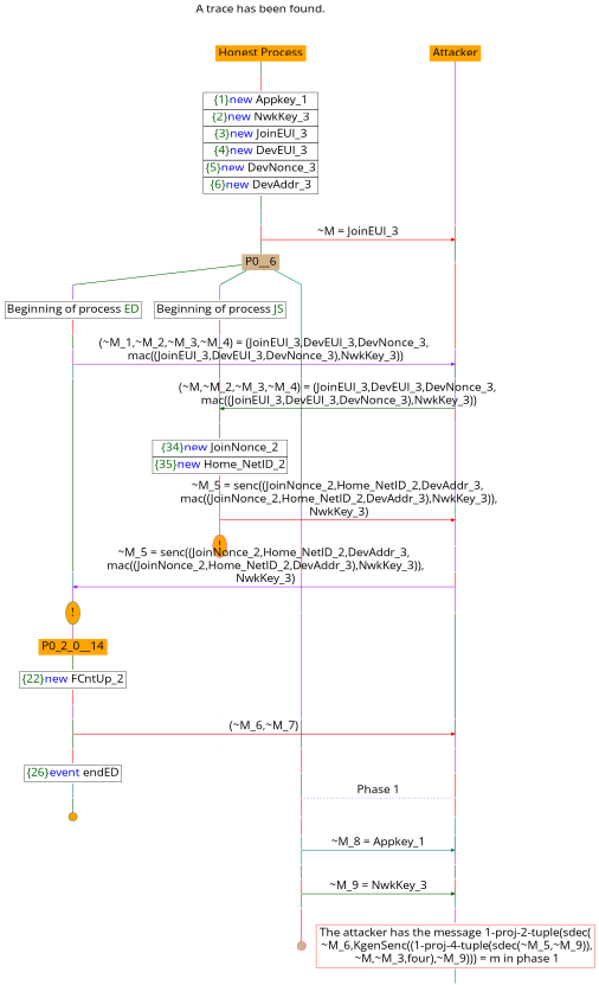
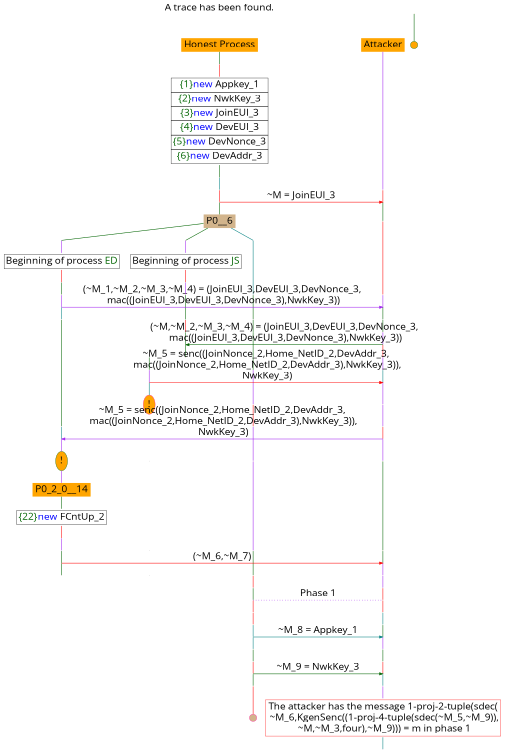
  digraph {
    fontname="Open Sans"
    ordering=out
    node [color=darkgreen fillcolor=orange fontname="Open Sans" fontsize=30 shape=point style=filled]
    edge [arrowhead=none color=darkgreen fontname="Open Sans" fontsize=30 penwidth=1.6 weight=100]
    n1 [height=0 label="Honest Process" shape=plaintext width=0]
    n2 [color=deeppink height=0 label=Attacker shape=plaintext width=0]
    P0__4 [fillcolor=tan height=0 width=0]
    P__1 [color=darkorange height=0 width=0]
    P0__5 [fillcolor=tan height=0 width=0]
    P__2 [height=0 width=0]
    P0__6 [color=deeppink fillcolor=tan fixedsize=false height=0 shape=none width=0]
    P__3 [fillcolor=tan height=0 width=0]
    P0_2__6 [height=0 width=0]
    P0_1__6 [color=darkorange fillcolor=tan height=0 width=0]
    P0_0__6 [color=deeppink height=0 width=0]
    P0_2__9 [color=darkorange fillcolor=tan height=0 width=0]
    P0_1__9 [color=darkorange height=0 width=0]
    P0_0__7 [color=deeppink height=0 width=0]
    P__4 [color=darkorange fillcolor=tan height=0 width=0]
    P0_2__10 [height=0 width=0]
    P__5 [color=darkorange height=0 width=0]
    P0_2__11 [color=darkorange fillcolor=tan height=0 width=0]
    P0_1__10 [fillcolor=tan height=0 width=0]
    P0_0__8 [color=deeppink height=0 width=0]
    P__6 [fillcolor=tan height=0 width=0]
    P0_1__11 [color=darkorange height=0 width=0]
    P0_0__9 [fillcolor=tan height=0 width=0]
    P__7 [color=deeppink height=0 width=0]
    P0_1__12 [color=deeppink height=0 width=0]
    P__8 [fillcolor=tan height=0 width=0]
    P0_1__13 [color=darkorange fillcolor=tan height=0 width=0]
    P0_0__10 [fillcolor=tan height=0 width=0]
    P__9 [color=deeppink height=0 width=0]
    P0_1__16 [color=darkorange fillcolor=tan height=0 width=0]
    P0_0__11 [height=0 width=0]
    P__10 [color=deeppink height=0 width=0]
    P0_1__17 [color=deeppink height=0 width=0]
    P__11 [height=0 width=0]
    n35 [color=deeppink height=0 label="!" shape=ellipse width=0]
    P0_0__12 [color=darkorange height=0 width=0]
    P__12 [color=darkorange height=0 width=0]
    P0_2__12 [color=deeppink height=0 width=0]
    P0_1__19 [height=0 style=invisible width=0 color="" fillcolor=""]
    P0_0__13 [fillcolor=tan height=0 width=0]
    P__13 [height=0 width=0]
    P0_2__13 [height=0 width=0]
    P__14 [color=darkorange height=0 width=0]
    n44 [height=0 label="!" shape=ellipse width=0]
    P0_1__20 [height=0 style=invisible width=0 color="" fillcolor=""]
    P0_0__14 [color=darkorange height=0 width=0]
    P__15 [color=darkorange fillcolor=tan height=0 width=0]
    P0_2_0__17 [fillcolor=tan height=0 width=0]
    P0_1__21 [height=0 style=invisible width=0 color="" fillcolor=""]
    P0_0__15 [color=deeppink height=0 width=0]
    P__16 [color=darkorange height=0 width=0]
    P0_2_0__18 [color=darkorange fillcolor=tan height=0 width=0]
    P__17 [color=darkorange fillcolor=tan height=0 width=0]
    P0_2_0__19 [color=deeppink fillcolor=tan height=0 width=0]
    P0_1__22 [height=0 style=invisible width=0 color="" fillcolor=""]
    P0_0__16 [color=darkorange fillcolor=tan height=0 width=0]
    P__18 [color=deeppink fillcolor=tan height=0 width=0]
    P0_0__17 [fillcolor=tan height=0 width=0]
    P__19 [height=0 width=0]
    P0_0__18 [height=0 width=0]
    P__20 [color=darkorange height=0 width=0]
    P0_0__20 [color=darkorange fillcolor=tan height=0 width=0]
    P__22 [height=0 width=0]
    P0_0__19 [color=darkorange fillcolor=tan height=0 width=0]
    P__21 [height=0 width=0]
    P0_0__21 [fillcolor=tan height=0 width=0]
    P__23 [height=0 width=0]
    P0_0__22 [color=darkorange fillcolor=tan height=0 width=0]
    P__24 [fillcolor=tan height=0 width=0]
    P0_0__23 [height=0 width=0]
    P__25 [fillcolor=tan height=0 width=0]
    P0_0__24 [color=darkorange fillcolor=tan height=0 width=0]
    P__26 [color=deeppink fillcolor=tan height=0 width=0]
    P0_0__25 [color=darkorange fillcolor=tan height=0 width=0]
    P__27 [color=deeppink height=0 width=0]
    P0__1 [color=deeppink height=0 width=0]
    n77 [height=0 label=<<TABLE BORDER="0" CELLBORDER="1" CELLSPACING="0" CELLPADDING="4"> <TR><TD>Beginning of process <FONT COLOR="darkgreen">ED</FONT></TD></TR></TABLE>> shape=plaintext width=0 color="" fillcolor="" style=""]
    n78 [height=0 label=<<TABLE BORDER="0" CELLBORDER="1" CELLSPACING="0" CELLPADDING="4"> <TR><TD>Beginning of process <FONT COLOR="darkgreen">JS</FONT></TD></TR></TABLE>> shape=plaintext width=0 color="" fillcolor="" style=""]
-   n79 [height=0 label=<<TABLE BORDER="0" CELLBORDER="1" CELLSPACING="0" CELLPADDING="4"> <TR><TD><FONT COLOR="darkgreen">{34}</FONT><FONT COLOR="blue">new </FONT>JoinNonce_2</TD></TR><TR><TD><FONT COLOR="darkgreen">{35}</FONT><FONT COLOR="blue">new </FONT>Home_NetID_2</TD></TR></TABLE>> shape=plaintext width=0 color="" fillcolor="" style=""]
    P0_2_0__14 [fixedsize=false height=0 shape=none width=0]
-   n81 [height=0 label=<<TABLE BORDER="0" CELLBORDER="1" CELLSPACING="0" CELLPADDING="4"> <TR><TD><FONT COLOR="darkgreen">{26}</FONT><FONT COLOR="blue">event</FONT> endED</TD></TR></TABLE>> shape=plaintext width=0 color="" fillcolor="" style=""]
    P0_0__26 [color=deeppink fillcolor=tan height=0.3 width=0.3]
    n83 [color=red height=0 label=<<TABLE BORDER="0" CELLBORDER="1" CELLSPACING="0" CELLPADDING="4"> <TR><TD>The attacker has the message 1-proj-2-tuple(sdec(<br/> ~M_6,KgenSenc((1-proj-4-tuple(sdec(~M_5,~M_9)),<br/> ~M,~M_3,four),~M_9))) = m in phase 1</TD></TR></TABLE>> shape=plaintext width=0 fillcolor="" style=""]
    n84 [height=0 label=<A trace has been found.<br/> > shape=plaintext width=0 color="" fillcolor="" style=""]
    n85 [height=0 label=<<TABLE BORDER="0" CELLBORDER="1" CELLSPACING="0" CELLPADDING="4"> <TR><TD><FONT COLOR="darkgreen">{1}</FONT><FONT COLOR="blue">new </FONT>Appkey_1</TD></TR><TR><TD><FONT COLOR="darkgreen">{2}</FONT><FONT COLOR="blue">new </FONT>NwkKey_3</TD></TR><TR><TD><FONT COLOR="darkgreen">{3}</FONT><FONT COLOR="blue">new </FONT>JoinEUI_3</TD></TR><TR><TD><FONT COLOR="darkgreen">{4}</FONT><FONT COLOR="blue">new </FONT>DevEUI_3</TD></TR><TR><TD><FONT COLOR="darkgreen">{5}</FONT><FONT COLOR="blue">new </FONT>DevNonce_3</TD></TR><TR><TD><FONT COLOR="darkgreen">{6}</FONT><FONT COLOR="blue">new </FONT>DevAddr_3</TD></TR></TABLE>> shape=plaintext width=0 color="" fillcolor="" style=""]
    P0__3 [color=darkorange height=0 width=0]
    P0_2__8 [color=deeppink fillcolor=tan height=0 width=0]
    P0_1__8 [color=darkorange height=0 width=0]
    P0_1__15 [fillcolor=tan height=0 width=0]
    n90 [height=0 label=<<TABLE BORDER="0" CELLBORDER="1" CELLSPACING="0" CELLPADDING="4"> <TR><TD><FONT COLOR="darkgreen">{22}</FONT><FONT COLOR="blue">new </FONT>FCntUp_2</TD></TR></TABLE>> shape=plaintext width=0 color="" fillcolor="" style=""]
    P0_2_0__16 [fillcolor=tan height=0 width=0]
    P0_2_0__21 [color=darkorange fillcolor=tan height=0 width=0]
    P0_2_0__22 [height=0.3 width=0.3]
    P__29 [color=deeppink height=0 width=0]
    subgraph sub_1 {
      rank=same
      n1
      n2
    }
    subgraph sub_2 {
      rank=same
      P0__4
      P__1
    }
    subgraph sub_3 {
      rank=same
      P0__5
      P__2
    }
    subgraph sub_4 {
      rank=same
      P0__6
      P__3
    }
    subgraph sub_5 {
      rank=same
      P0_2__6
      P0_1__6
      P0_0__6
    }
    subgraph sub_6 {
      rank=same
      P0_2__9
      P0_1__9
      P0_0__7
      P__4
    }
    subgraph sub_7 {
      rank=same
      P0_2__10
      P__5
    }
    subgraph sub_8 {
      rank=same
      P0_2__11
      P0_1__10
      P0_0__8
      P__6
    }
    subgraph sub_9 {
      rank=same
      P0_1__11
      P0_0__9
      P__7
    }
    subgraph sub_10 {
      rank=same
      P0_1__12
      P__8
    }
    subgraph sub_11 {
      rank=same
      P0_1__13
      P0_0__10
      P__9
    }
    subgraph sub_12 {
      rank=same
      P0_1__16
      P0_0__11
      P__10
    }
    subgraph sub_13 {
      rank=same
      P0_1__17
      P__11
    }
    subgraph sub_14 {
      rank=same
      n35
      P0_0__12
      P__12
    }
    subgraph sub_15 {
      rank=same
      P0_2__12
      P0_1__19
      P0_0__13
      P__13
    }
    subgraph sub_16 {
      rank=same
      P0_2__13
      P__14
    }
    subgraph sub_17 {
      rank=same
      n44
      P0_1__20
      P0_0__14
      P__15
    }
    subgraph sub_18 {
      rank=same
      P0_2_0__17
      P0_1__21
      P0_0__15
      P__16
    }
    subgraph sub_19 {
      rank=same
      P0_2_0__18
      P__17
    }
    subgraph sub_20 {
      rank=same
      P0_2_0__19
      P0_1__22
      P0_0__16
      P__18
    }
    subgraph sub_21 {
      rank=same
      P0_0__17
      P__19
    }
    subgraph sub_22 {
      rank=same
      P0_0__18
      P__20
    }
    subgraph sub_23 {
      rank=same
      P0_0__20
      P__22
    }
    subgraph sub_24 {
      rank=same
      P0_0__19
      P__21
    }
    subgraph sub_25 {
      rank=same
      P0_0__21
      P__23
    }
    subgraph sub_26 {
      rank=same
      P0_0__22
      P__24
    }
    subgraph sub_27 {
      rank=same
      P0_0__23
      P__25
    }
    subgraph sub_28 {
      rank=same
      P0_0__24
      P__26
    }
    subgraph sub_29 {
      rank=same
      P0_0__25
      P__27
    }
    n1 -> P0__1
    n2 -> P__1 [color=purple]
    P0__4 -> P0__5 [color=red]
    P__1 -> P__2 [color=red]
    P0__5 -> P__2 [arrowhead=normal color=red label=<~M = JoinEUI_3> weight=""]
    P0__5 -> P0__6
    P__2 -> P__3
    P0__6 -> P0_2__6 [weight=""]
    P0__6 -> P0_1__6 [weight=""]
    P0__6 -> P0_0__6 [color=teal weight=""]
    P__3 -> P__4 [color=red]
    P0_2__6 -> n77 [color=purple]
    P0_1__6 -> n78 [color=purple]
    P0_0__6 -> P0_0__7 [color=teal]
    P0_2__9 -> P0_2__10 [color=purple]
    P0_1__9 -> P0_1__10
    P0_0__7 -> P0_0__8
    P__4 -> P__5 [color=purple]
    P0_2__10 -> P__5 [arrowhead=normal color=purple label=<(~M_1,~M_2,~M_3,~M_4) = (JoinEUI_3,DevEUI_3,DevNonce_3,<br/> mac((JoinEUI_3,DevEUI_3,DevNonce_3),NwkKey_3))> weight=""]
    P0_2__10 -> P0_2__11 [color=teal]
    P__5 -> P__6
    P0_2__11 -> P0_2__12
    P0_1__10 -> P0_1__11 [color=red]
    P0_0__8 -> P0_0__9
    P__6 -> P__7
    P0_1__11 -> P0_1__12
    P0_0__9 -> P0_0__10
    P__7 -> P__8 [color=purple]
    P0_1__12 -> P__8 [arrowhead=normal dir=back label=<(~M,~M_2,~M_3,~M_4) = (JoinEUI_3,DevEUI_3,DevNonce_3,<br/> mac((JoinEUI_3,DevEUI_3,DevNonce_3),NwkKey_3))> weight=""]
    P0_1__12 -> P0_1__13
    P__8 -> P__9 [color=red]
-   P0_1__13 -> n79
    P0_0__10 -> P0_0__11
    P__9 -> P__10 [color=purple]
    P0_1__16 -> P0_1__17 [color=purple]
    P0_0__11 -> P0_0__12 [color=purple]
    P__10 -> P__11 [color=teal]
    P0_1__17 -> P__11 [arrowhead=normal color=red label=<~M_5 = senc((JoinNonce_2,Home_NetID_2,DevAddr_3,<br/> mac((JoinNonce_2,Home_NetID_2,DevAddr_3),NwkKey_3)),<br/> NwkKey_3)> weight=""]
    P0_1__17 -> n35 [color=teal]
    P__11 -> P__12 [color=purple]
    n35 -> P0_1__19 [style=invisible color=""]
    P0_0__12 -> P0_0__13 [color=red]
    P__12 -> P__13 [color=purple]
    P0_2__12 -> P0_2__13 [color=teal]
    P0_1__19 -> P0_1__20 [style=invisible color=""]
    P0_0__13 -> P0_0__14 [color=purple]
    P__13 -> P__14 [color=red]
    P0_2__13 -> P__14 [arrowhead=normal color=purple dir=back label=<~M_5 = senc((JoinNonce_2,Home_NetID_2,DevAddr_3,<br/> mac((JoinNonce_2,Home_NetID_2,DevAddr_3),NwkKey_3)),<br/> NwkKey_3)> weight=""]
    P0_2__13 -> n44 [color=purple]
    P__14 -> P__15 [color=purple]
    n44 -> P0_2_0__14 [color=purple]
    P0_1__20 -> P0_1__21 [style=invisible color=""]
    P0_0__14 -> P0_0__15 [color=purple]
    P__15 -> P__16
    P0_2_0__17 -> P0_2_0__18
    P0_1__21 -> P0_1__22 [style=invisible color=""]
    P0_0__15 -> P0_0__16
    P__16 -> P__17
    P0_2_0__18 -> P__17 [arrowhead=normal color=red label=<(~M_6,~M_7)> weight=""]
    P0_2_0__18 -> P0_2_0__19
    P__17 -> P__18 [color=purple]
-   P0_2_0__19 -> n81 [color=red]
    P0_0__16 -> P0_0__17 [color=red]
    P__18 -> P__19 [color=purple]
    P0_0__17 -> P0_0__18
    P__19 -> P__20 [color=red]
    P0_0__18 -> P__20 [color=purple label=<Phase 1> style=dotted weight=""]
    P0_0__18 -> P0_0__19 [color=red]
    P__20 -> P__21 [color=red]
    P0_0__20 -> P0_0__21 [color=teal]
    P__22 -> P__23
    P0_0__19 -> P0_0__20 [color=red]
    P__21 -> P__22 [color=teal]
    P0_0__21 -> P__23 [arrowhead=normal color=teal label=<~M_8 = Appkey_1> weight=""]
    P0_0__21 -> P0_0__22 [color=teal]
    P__23 -> P__24 [color=purple]
    P0_0__22 -> P0_0__23
    P__24 -> P__25
    P0_0__23 -> P0_0__24 [color=red]
    P__25 -> P__26 [color=red]
    P0_0__24 -> P__26 [arrowhead=normal label=<~M_9 = NwkKey_3> weight=""]
    P0_0__24 -> P0_0__25
    P__26 -> P__27 [color=teal]
    P0_0__25 -> P0_0__26 [color=red]
    P__27 -> n83 [color=purple]
    P0__1 -> n85 [color=red]
    n77 -> P0_2__8 [color=red]
    n78 -> P0_1__8 [color=red]
-   n79 -> P0_1__15 [color=red]
    P0_2_0__14 -> n90
-   n81 -> P0_2_0__21 [color=teal]
    n83 -> P__29 [color=teal]
    n84 -> n1 [style=invisible color=""]
    n85 -> P0__3
    P0__3 -> P0__4 [color=teal]
    P0_2__8 -> P0_2__9
    P0_1__8 -> P0_1__9 [color=purple]
    P0_1__15 -> P0_1__16
    n90 -> P0_2_0__16 [color=red]
    P0_2_0__16 -> P0_2_0__17 [color=purple]
    P0_2_0__21 -> P0_2_0__22
  }
